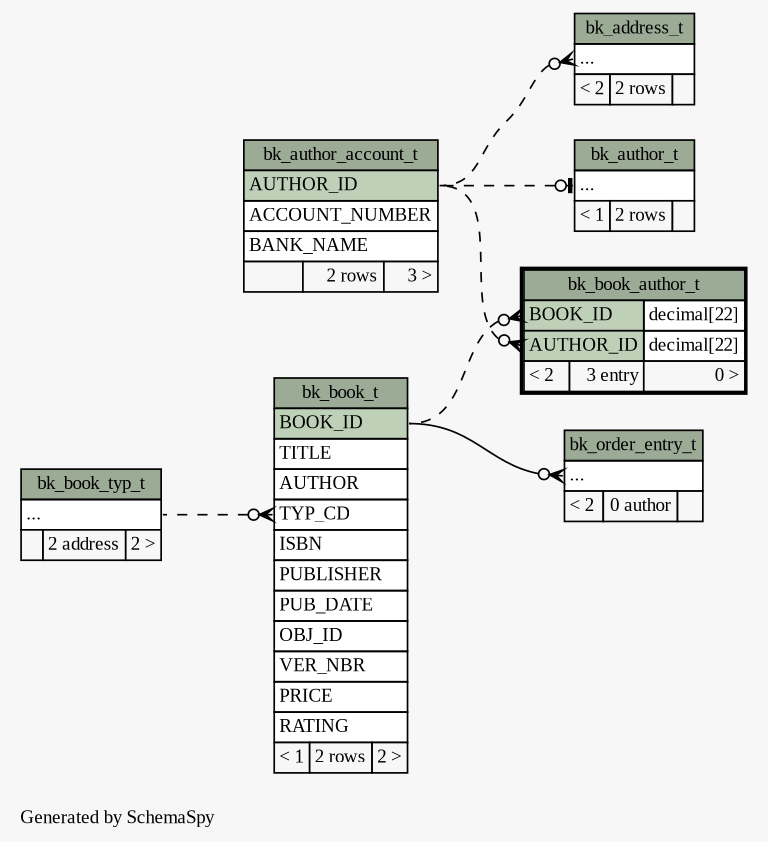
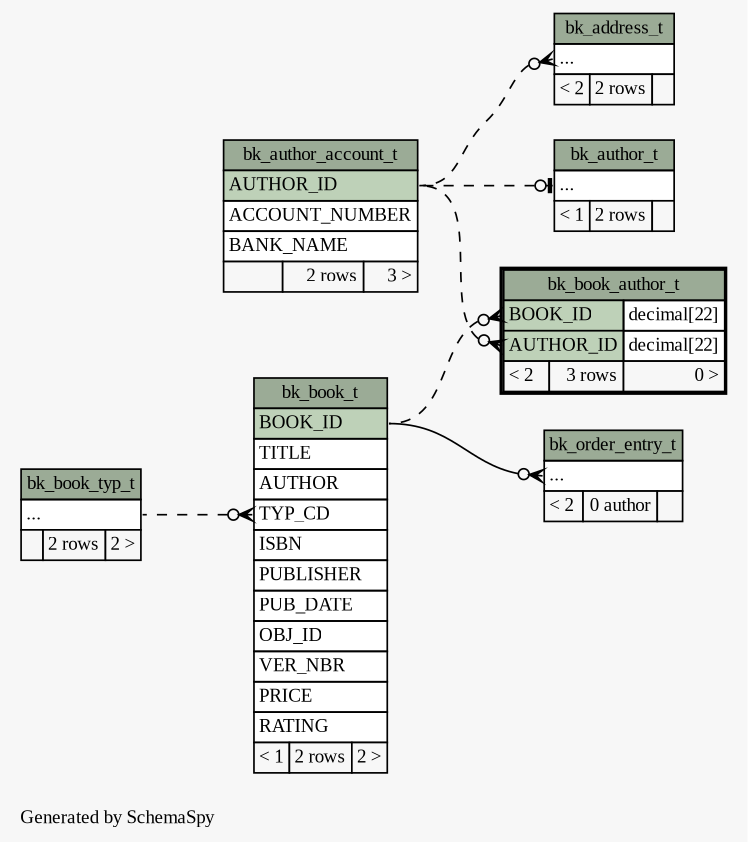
  digraph {
    bgcolor="#f7f7f7"
    fontname="Liberation Serif"
    fontsize=11
    label="\nGenerated by SchemaSpy"
    labeljust=l
    nodesep=0.18
    rankdir=RL
    ranksep=0.46
    node [fontname="Liberation Serif" fontsize=11 shape=plaintext]
    edge [arrowhead=none arrowsize=0.8 arrowtail=crowodot dir=back fontname="Liberation Serif" headport="AUTHOR_ID:e" style=dashed tailport="elipses:w"]
    n1 [label=<     <TABLE BORDER="0" CELLBORDER="1" CELLSPACING="0" BGCOLOR="#ffffff">       <TR><TD COLSPAN="3" BGCOLOR="#9bab96" ALIGN="CENTER">bk_address_t</TD></TR>       <TR><TD PORT="elipses" COLSPAN="3" ALIGN="LEFT">...</TD></TR>       <TR><TD ALIGN="LEFT" BGCOLOR="#f7f7f7">&lt; 2</TD><TD ALIGN="RIGHT" BGCOLOR="#f7f7f7">2 rows</TD><TD ALIGN="RIGHT" BGCOLOR="#f7f7f7">  </TD></TR>     </TABLE>>]
    n2 [label=<     <TABLE BORDER="0" CELLBORDER="1" CELLSPACING="0" BGCOLOR="#ffffff">       <TR><TD COLSPAN="3" BGCOLOR="#9bab96" ALIGN="CENTER">bk_author_account_t</TD></TR>       <TR><TD PORT="AUTHOR_ID" COLSPAN="3" BGCOLOR="#bed1b8" ALIGN="LEFT">AUTHOR_ID</TD></TR>       <TR><TD PORT="ACCOUNT_NUMBER" COLSPAN="3" ALIGN="LEFT">ACCOUNT_NUMBER</TD></TR>       <TR><TD PORT="BANK_NAME" COLSPAN="3" ALIGN="LEFT">BANK_NAME</TD></TR>       <TR><TD ALIGN="LEFT" BGCOLOR="#f7f7f7">  </TD><TD ALIGN="RIGHT" BGCOLOR="#f7f7f7">2 rows</TD><TD ALIGN="RIGHT" BGCOLOR="#f7f7f7">3 &gt;</TD></TR>     </TABLE>>]
    n3 [label=<     <TABLE BORDER="0" CELLBORDER="1" CELLSPACING="0" BGCOLOR="#ffffff">       <TR><TD COLSPAN="3" BGCOLOR="#9bab96" ALIGN="CENTER">bk_author_t</TD></TR>       <TR><TD PORT="elipses" COLSPAN="3" ALIGN="LEFT">...</TD></TR>       <TR><TD ALIGN="LEFT" BGCOLOR="#f7f7f7">&lt; 1</TD><TD ALIGN="RIGHT" BGCOLOR="#f7f7f7">2 rows</TD><TD ALIGN="RIGHT" BGCOLOR="#f7f7f7">  </TD></TR>     </TABLE>>]
-   n4 [label=<     <TABLE BORDER="2" CELLBORDER="1" CELLSPACING="0" BGCOLOR="#ffffff">       <TR><TD COLSPAN="3" BGCOLOR="#9bab96" ALIGN="CENTER">bk_book_author_t</TD></TR>       <TR><TD PORT="BOOK_ID" COLSPAN="2" BGCOLOR="#bed1b8" ALIGN="LEFT">BOOK_ID</TD><TD PORT="BOOK_ID.type" ALIGN="LEFT">decimal[22]</TD></TR>       <TR><TD PORT="AUTHOR_ID" COLSPAN="2" BGCOLOR="#bed1b8" ALIGN="LEFT">AUTHOR_ID</TD><TD PORT="AUTHOR_ID.type" ALIGN="LEFT">decimal[22]</TD></TR>       <TR><TD ALIGN="LEFT" BGCOLOR="#f7f7f7">&lt; 2</TD><TD ALIGN="RIGHT" BGCOLOR="#f7f7f7">3 entry</TD><TD ALIGN="RIGHT" BGCOLOR="#f7f7f7">0 &gt;</TD></TR>     </TABLE>>]
+   n4 [label=<     <TABLE BORDER="2" CELLBORDER="1" CELLSPACING="0" BGCOLOR="#ffffff">       <TR><TD COLSPAN="3" BGCOLOR="#9bab96" ALIGN="CENTER">bk_book_author_t</TD></TR>       <TR><TD PORT="BOOK_ID" COLSPAN="2" BGCOLOR="#bed1b8" ALIGN="LEFT">BOOK_ID</TD><TD PORT="BOOK_ID.type" ALIGN="LEFT">decimal[22]</TD></TR>       <TR><TD PORT="AUTHOR_ID" COLSPAN="2" BGCOLOR="#bed1b8" ALIGN="LEFT">AUTHOR_ID</TD><TD PORT="AUTHOR_ID.type" ALIGN="LEFT">decimal[22]</TD></TR>       <TR><TD ALIGN="LEFT" BGCOLOR="#f7f7f7">&lt; 2</TD><TD ALIGN="RIGHT" BGCOLOR="#f7f7f7">3 rows</TD><TD ALIGN="RIGHT" BGCOLOR="#f7f7f7">0 &gt;</TD></TR>     </TABLE>>]
    n5 [label=<     <TABLE BORDER="0" CELLBORDER="1" CELLSPACING="0" BGCOLOR="#ffffff">       <TR><TD COLSPAN="3" BGCOLOR="#9bab96" ALIGN="CENTER">bk_book_t</TD></TR>       <TR><TD PORT="BOOK_ID" COLSPAN="3" BGCOLOR="#bed1b8" ALIGN="LEFT">BOOK_ID</TD></TR>       <TR><TD PORT="TITLE" COLSPAN="3" ALIGN="LEFT">TITLE</TD></TR>       <TR><TD PORT="AUTHOR" COLSPAN="3" ALIGN="LEFT">AUTHOR</TD></TR>       <TR><TD PORT="TYP_CD" COLSPAN="3" ALIGN="LEFT">TYP_CD</TD></TR>       <TR><TD PORT="ISBN" COLSPAN="3" ALIGN="LEFT">ISBN</TD></TR>       <TR><TD PORT="PUBLISHER" COLSPAN="3" ALIGN="LEFT">PUBLISHER</TD></TR>       <TR><TD PORT="PUB_DATE" COLSPAN="3" ALIGN="LEFT">PUB_DATE</TD></TR>       <TR><TD PORT="OBJ_ID" COLSPAN="3" ALIGN="LEFT">OBJ_ID</TD></TR>       <TR><TD PORT="VER_NBR" COLSPAN="3" ALIGN="LEFT">VER_NBR</TD></TR>       <TR><TD PORT="PRICE" COLSPAN="3" ALIGN="LEFT">PRICE</TD></TR>       <TR><TD PORT="RATING" COLSPAN="3" ALIGN="LEFT">RATING</TD></TR>       <TR><TD ALIGN="LEFT" BGCOLOR="#f7f7f7">&lt; 1</TD><TD ALIGN="RIGHT" BGCOLOR="#f7f7f7">2 rows</TD><TD ALIGN="RIGHT" BGCOLOR="#f7f7f7">2 &gt;</TD></TR>     </TABLE>>]
-   n6 [label=<     <TABLE BORDER="0" CELLBORDER="1" CELLSPACING="0" BGCOLOR="#ffffff">       <TR><TD COLSPAN="3" BGCOLOR="#9bab96" ALIGN="CENTER">bk_book_typ_t</TD></TR>       <TR><TD PORT="elipses" COLSPAN="3" ALIGN="LEFT">...</TD></TR>       <TR><TD ALIGN="LEFT" BGCOLOR="#f7f7f7">  </TD><TD ALIGN="RIGHT" BGCOLOR="#f7f7f7">2 address</TD><TD ALIGN="RIGHT" BGCOLOR="#f7f7f7">2 &gt;</TD></TR>     </TABLE>>]
+   n6 [label=<     <TABLE BORDER="0" CELLBORDER="1" CELLSPACING="0" BGCOLOR="#ffffff">       <TR><TD COLSPAN="3" BGCOLOR="#9bab96" ALIGN="CENTER">bk_book_typ_t</TD></TR>       <TR><TD PORT="elipses" COLSPAN="3" ALIGN="LEFT">...</TD></TR>       <TR><TD ALIGN="LEFT" BGCOLOR="#f7f7f7">  </TD><TD ALIGN="RIGHT" BGCOLOR="#f7f7f7">2 rows</TD><TD ALIGN="RIGHT" BGCOLOR="#f7f7f7">2 &gt;</TD></TR>     </TABLE>>]
    n7 [label=<     <TABLE BORDER="0" CELLBORDER="1" CELLSPACING="0" BGCOLOR="#ffffff">       <TR><TD COLSPAN="3" BGCOLOR="#9bab96" ALIGN="CENTER">bk_order_entry_t</TD></TR>       <TR><TD PORT="elipses" COLSPAN="3" ALIGN="LEFT">...</TD></TR>       <TR><TD ALIGN="LEFT" BGCOLOR="#f7f7f7">&lt; 2</TD><TD ALIGN="RIGHT" BGCOLOR="#f7f7f7">0 author</TD><TD ALIGN="RIGHT" BGCOLOR="#f7f7f7">  </TD></TR>     </TABLE>>]
    n1 -> n2
    n3 -> n2 [arrowtail=teeodot]
    n4 -> n2 [tailport="AUTHOR_ID:w"]
    n4 -> n5 [headport="BOOK_ID:e" tailport="BOOK_ID:w"]
    n5 -> n6 [headport="elipses:e" tailport="TYP_CD:w"]
    n7 -> n5 [headport="BOOK_ID:e" style=""]
  }
